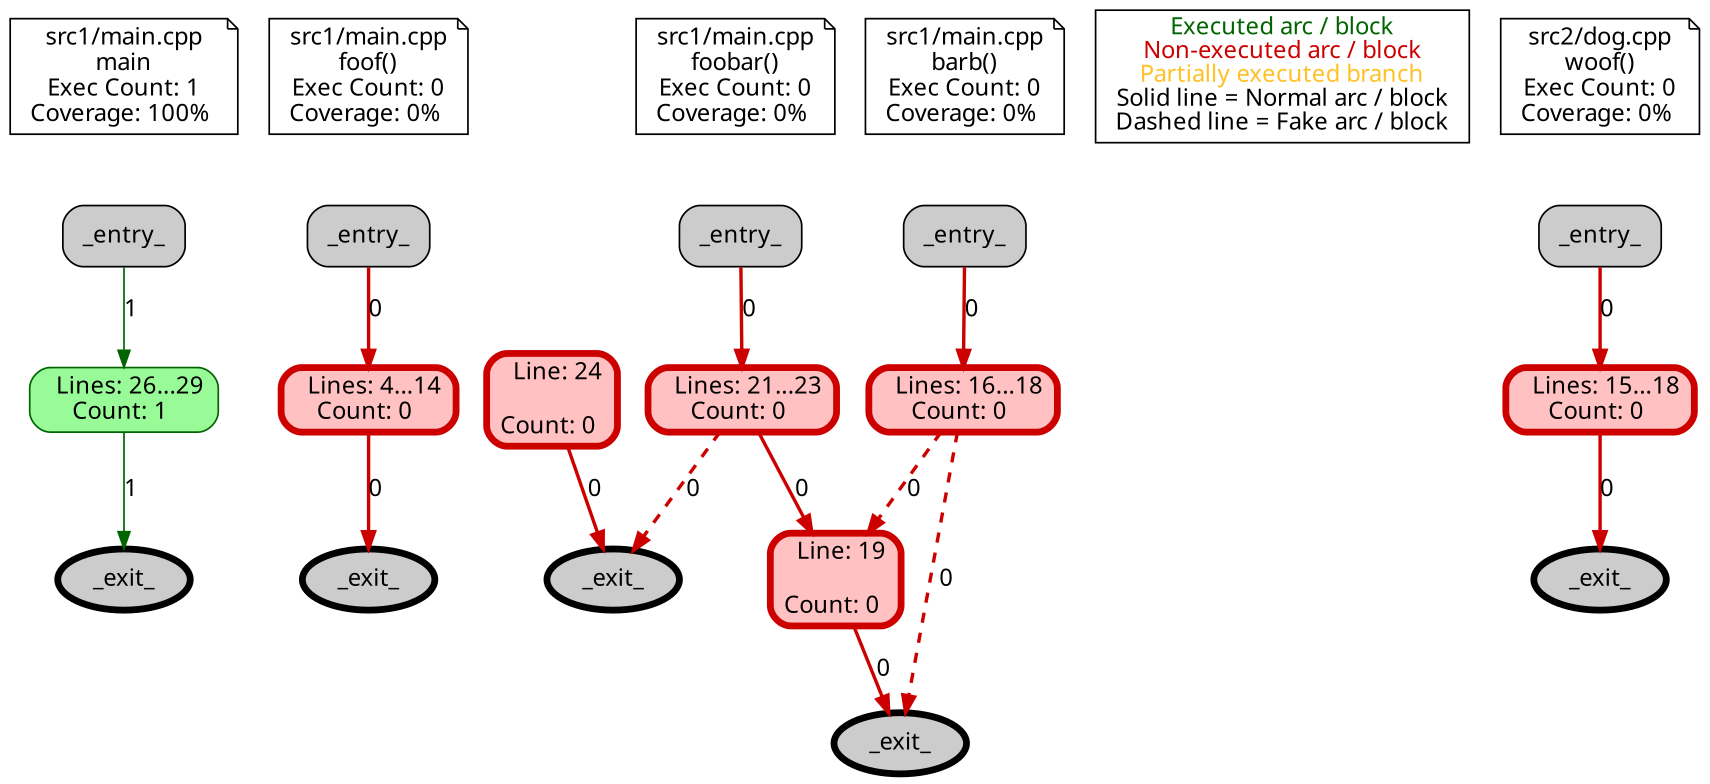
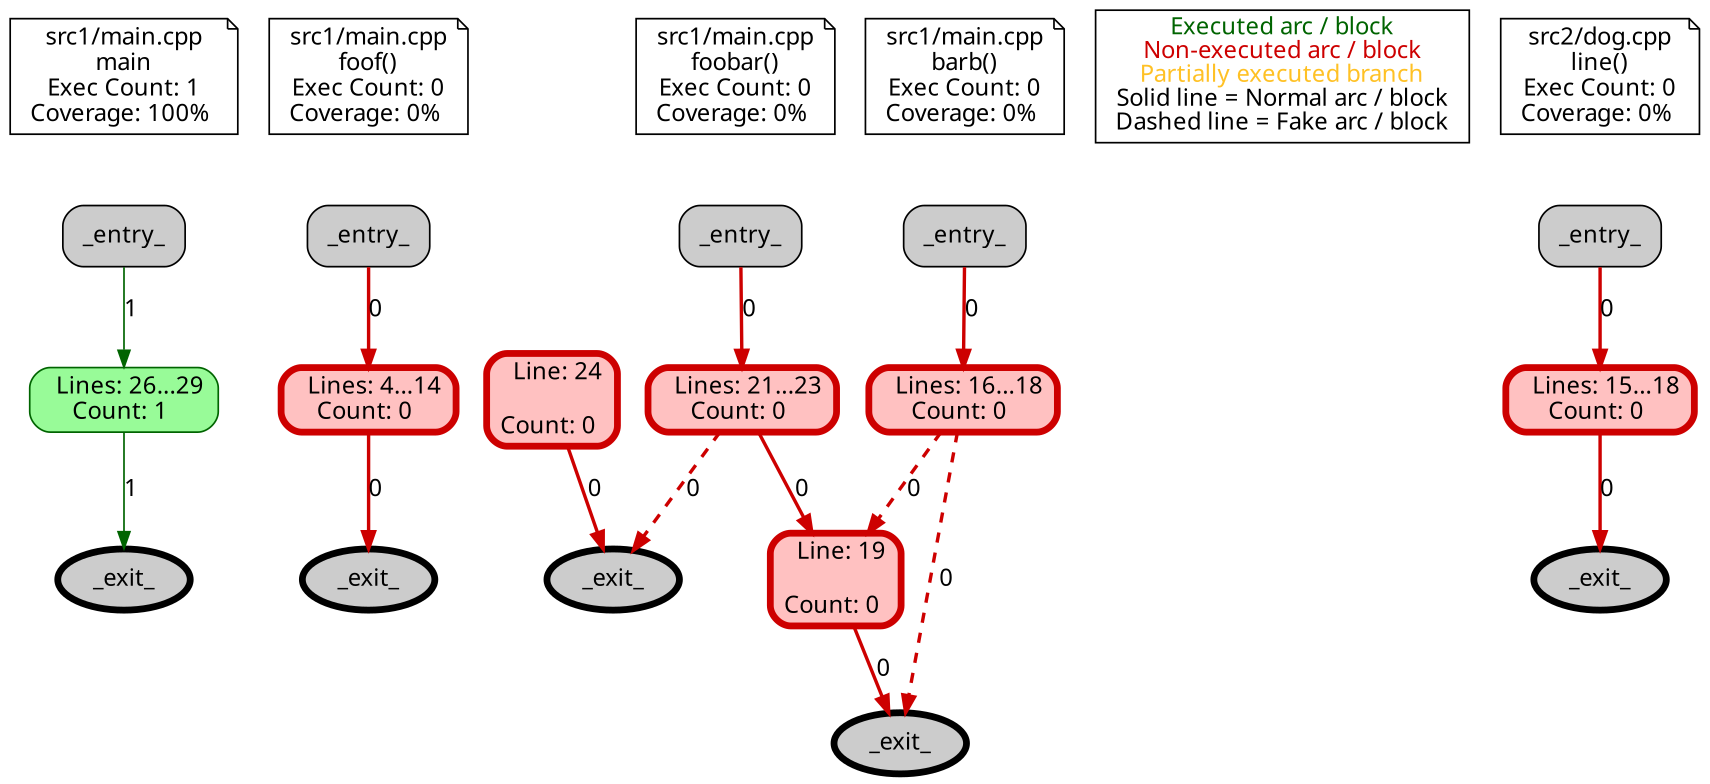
  digraph {
    fontname="Noto Sans"
    node [color=black fillcolor=grey80 fontname="Noto Sans" penwidth=4 shape=box style="filled, rounded"]
    edge [color=red3 fontname="Noto Sans" style=solid penwidth=2]
    n1 [fillcolor=grey100 label=< src1/main.cpp <br /> main <br /> Exec Count: 1 <br /> Coverage: 100%  > penwidth=1 shape=note style=filled]
    n2 [label=< _entry_ > penwidth=""]
    n3 [color=darkgreen fillcolor=palegreen label=<  Lines: 26...29<br />Count: 1 > penwidth=""]
    n4 [label=< _exit_ > shape=ellipse]
    n5 [fillcolor=grey100 label=< src1/main.cpp <br /> foof() <br /> Exec Count: 0 <br /> Coverage: 0%  > penwidth=1 shape=note style=filled]
    n6 [label=< _entry_ > penwidth=""]
    n7 [color=red3 fillcolor=rosybrown1 label=<  Lines: 4...14<br />Count: 0 >]
    n8 [label=< _exit_ > shape=ellipse]
    n9 [fillcolor=grey100 label=< src1/main.cpp <br /> foobar() <br /> Exec Count: 0 <br /> Coverage: 0%  > penwidth=1 shape=note style=filled]
    n10 [label=< _entry_ > penwidth=""]
    n11 [color=red3 fillcolor=rosybrown1 label=<  Lines: 21...23<br />Count: 0 >]
    n12 [color=red3 fillcolor=rosybrown1 label=<  Line: 24<br /><br />Count: 0 >]
    n13 [label=< _exit_ > shape=ellipse]
    n14 [fillcolor=grey100 label=< src1/main.cpp <br /> barb() <br /> Exec Count: 0 <br /> Coverage: 0%  > penwidth=1 shape=note style=filled]
    n15 [label=< _entry_ > penwidth=""]
    n16 [color=red3 fillcolor=rosybrown1 label=<  Lines: 16...18<br />Count: 0 >]
    n17 [color=red3 fillcolor=rosybrown1 label=<  Line: 19<br /><br />Count: 0 >]
    n18 [label=< _exit_ > shape=ellipse]
    n19 [label=< <font color="darkgreen">Executed arc / block</font> <br /> <font color="red3">Non-executed arc / block</font> <br /> <font color="goldenrod1">Partially executed branch</font> <br /> Solid line = Normal arc / block <br /> Dashed line = Fake arc / block > fillcolor="" penwidth="" style=""]
-   n20 [fillcolor=grey100 label=< src2/dog.cpp <br /> woof() <br /> Exec Count: 0 <br /> Coverage: 0%  > penwidth=1 shape=note style=filled]
+   n20 [fillcolor=grey100 label=< src2/dog.cpp <br /> line() <br /> Exec Count: 0 <br /> Coverage: 0%  > penwidth=1 shape=note style=filled]
    n21 [label=< _entry_ > penwidth=""]
    n22 [color=red3 fillcolor=rosybrown1 label=<  Lines: 15...18<br />Count: 0 >]
    n23 [label=< _exit_ > shape=ellipse]
    subgraph sub_1 {
      subgraph sub_2 {
        n1
        n2
        n3
        n4
      }
      subgraph sub_3 {
        n5
        n6
        n7
        n8
      }
      subgraph sub_4 {
        n9
        n10
        n11
        n12
        n13
      }
      subgraph sub_5 {
        n14
        n15
        n16
        n17
        n18
      }
    }
    subgraph sub_6 {
      n19
    }
    subgraph sub_7 {
      subgraph sub_8 {
        n20
        n21
        n22
        n23
      }
    }
    n1 -> n2 [color=black style=invis penwidth=""]
    n2 -> n3 [color=darkgreen label=1 penwidth=""]
    n3 -> n4 [color=darkgreen label=1 penwidth=""]
    n5 -> n6 [color=black style=invis penwidth=""]
    n6 -> n7 [label=0]
    n7 -> n8 [label=0]
    n9 -> n10 [color=black style=invis penwidth=""]
    n10 -> n11 [label=0]
    n11 -> n13 [label=0 style=dashed]
    n11 -> n17 [label=0]
    n12 -> n13 [label=0]
    n14 -> n15 [color=black style=invis penwidth=""]
    n15 -> n16 [label=0]
    n16 -> n17 [label=0 style=dashed]
    n16 -> n18 [label=0 style=dashed]
    n17 -> n18 [label=0]
    n20 -> n21 [color=black style=invis penwidth=""]
    n21 -> n22 [label=0]
    n22 -> n23 [label=0]
  }
